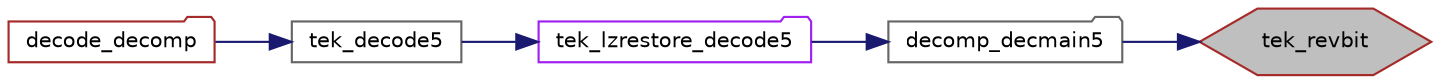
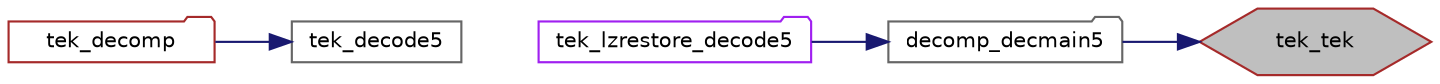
  digraph {
    rankdir=RL
    node [color=brown fillcolor=white fontname=Helvetica fontsize=10 shape=folder style=filled]
    edge [color=midnightblue dir=back fontname=Helvetica fontsize=10 labelfontname=Helvetica labelfontsize=10 style=solid]
-   n1 [fillcolor=grey75 fontcolor=black height=0.2 label=tek_revbit shape=hexagon width=0.4]
+   n1 [fillcolor=grey75 fontcolor=black height=0.2 label=tek_tek shape=hexagon width=0.4]
    n2 [color=gray40 height=0.2 label=decomp_decmain5 width=0.4]
    n3 [color=purple height=0.2 label=tek_lzrestore_decode5 width=0.4]
    n4 [color=gray40 height=0.2 label=tek_decode5 shape=box width=0.4]
-   n5 [height=0.2 label=decode_decomp width=0.4]
+   n5 [height=0.2 label=tek_decomp width=0.4]
    n1 -> n2
    n2 -> n3
-   n3 -> n4
    n4 -> n5
  }
